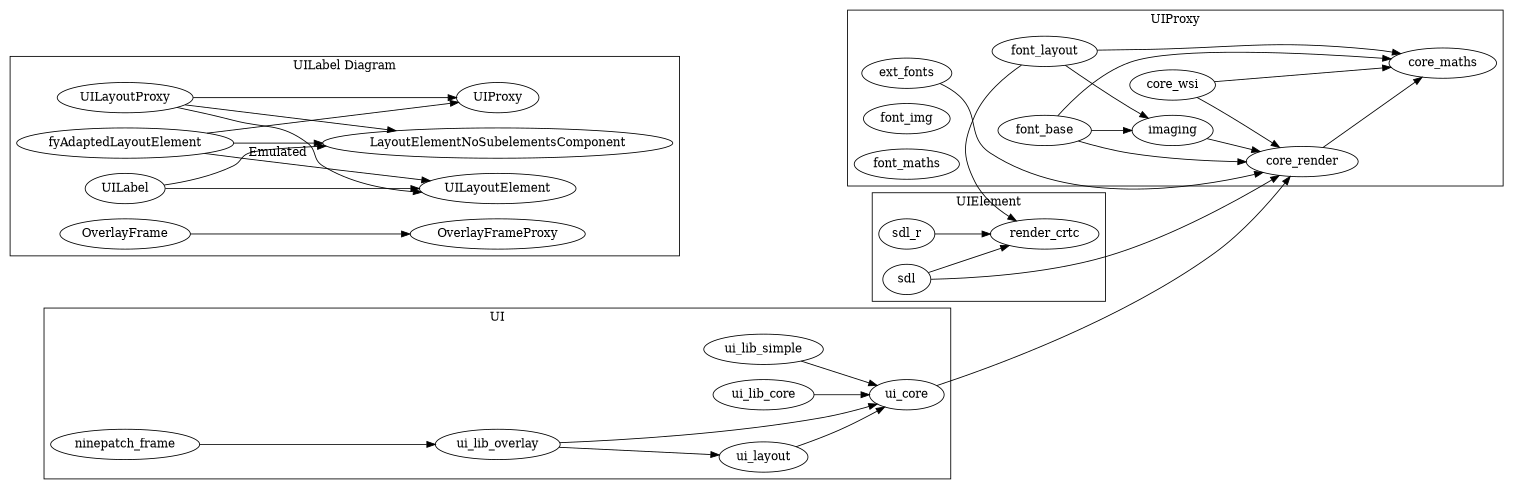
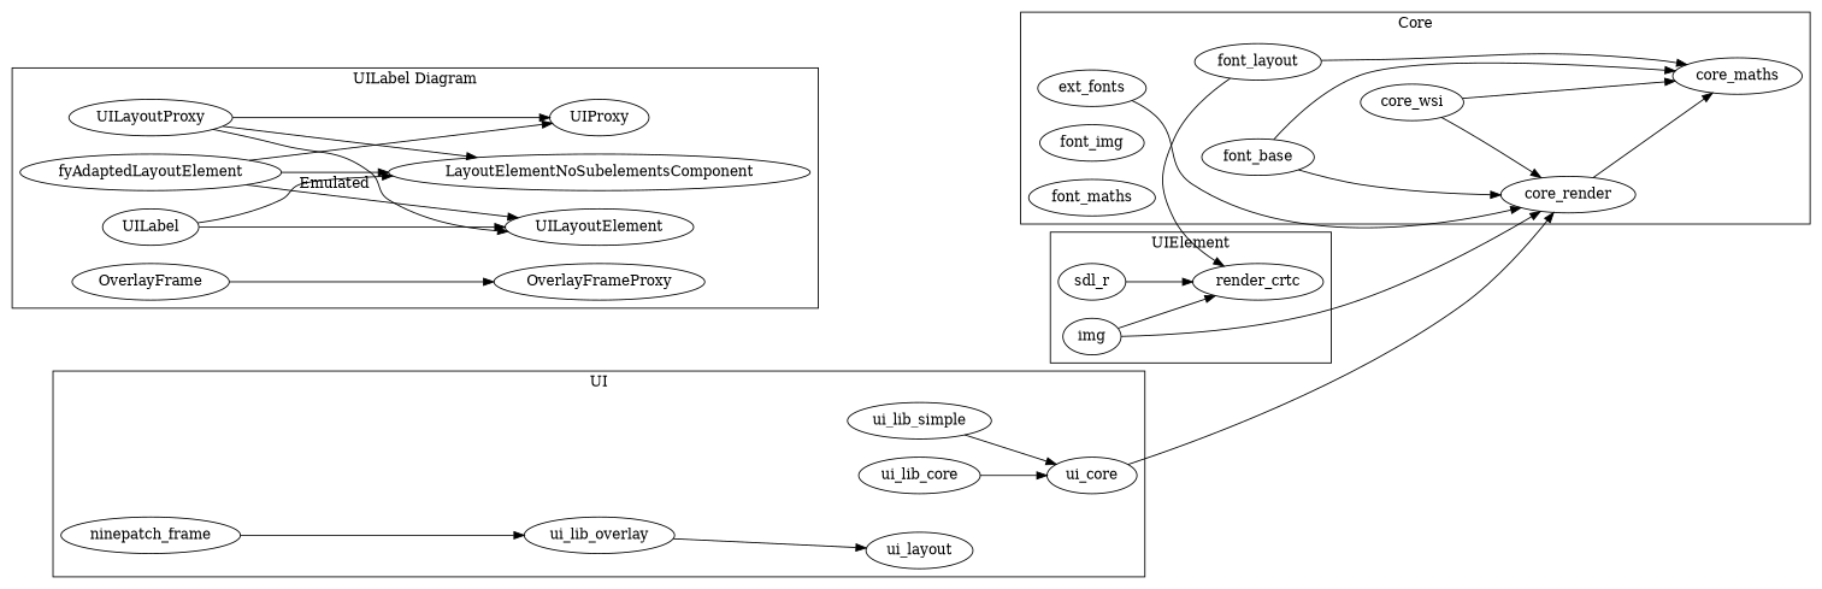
  digraph {
    compound=true
    rankdir=LR
    core_render
    core_maths
    core_wsi
    ext_fonts
    font_img
    n6 [label=font_maths]
    font_base
-   imaging
    font_layout
-   sdl
+   sdl [label=img]
    render_crtc
    sdl_r
    ui_layout
    ui_core
    ui_lib_simple
    n16 [label=ui_lib_core]
    ui_lib_overlay
    ninepatch_frame
    UIProxy
    UILayoutElement
    UILayoutProxy
    LayoutElementNoSubelementsComponent
    fyAdaptedLayoutElement
    UILabel
    OverlayFrame
    OverlayFrameProxy
    subgraph cluster_1 {
-     label=UIProxy
+     label=Core
      core_render
      core_maths
      core_wsi
      ext_fonts
      font_img
      n6
      font_base
-     imaging
      font_layout
    }
    subgraph cluster_2 {
      label=UIElement
      sdl
      render_crtc
      sdl_r
    }
    subgraph cluster_3 {
      label=UI
      ui_layout
      ui_core
      ui_lib_simple
      n16
      ui_lib_overlay
      ninepatch_frame
    }
    subgraph cluster_4 {
      label="UILabel Diagram"
      UIProxy
      UILayoutElement
      UILayoutProxy
      LayoutElementNoSubelementsComponent
      fyAdaptedLayoutElement
      UILabel
      OverlayFrame
      OverlayFrameProxy
    }
    core_render -> core_maths
    core_wsi -> core_render
    core_wsi -> core_maths
    ext_fonts -> core_render [minlen=3]
    font_base -> core_render
    font_base -> core_maths
-   font_base -> imaging
-   imaging -> core_render
    font_layout -> core_maths
-   font_layout -> imaging
    font_layout -> render_crtc
    sdl -> core_render [minlen=3]
    sdl -> render_crtc
    sdl_r -> render_crtc
-   ui_layout -> ui_core
    ui_core -> core_render [minlen=3]
    ui_lib_simple -> ui_core
    n16 -> ui_core
    ui_lib_overlay -> ui_layout
-   ui_lib_overlay -> ui_core
    ninepatch_frame -> ui_lib_overlay
    UILayoutProxy -> UIProxy
    UILayoutProxy -> UILayoutElement
    UILayoutProxy -> LayoutElementNoSubelementsComponent
    fyAdaptedLayoutElement -> UIProxy
    fyAdaptedLayoutElement -> UILayoutElement [label=Emulated]
    fyAdaptedLayoutElement -> LayoutElementNoSubelementsComponent
    UILabel -> UILayoutElement
    UILabel -> LayoutElementNoSubelementsComponent
    OverlayFrame -> OverlayFrameProxy
  }
